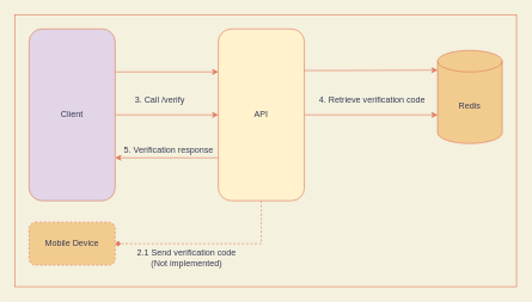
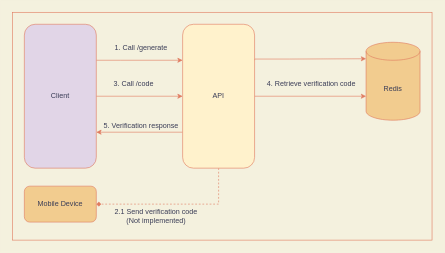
  <mxCell id="0" />
  <mxCell id="1" parent="0" />
  <mxCell id="2" value="" style="rounded=0;whiteSpace=wrap;html=1;sketch=0;fontColor=#393C56;strokeColor=#E07A5F;fillColor=none;" vertex="1" parent="1"><mxGeometry x="20" y="20" width="700" height="380" as="geometry" /></mxCell>
  <mxCell id="3" style="edgeStyle=orthogonalEdgeStyle;rounded=0;orthogonalLoop=1;jettySize=auto;html=1;entryX=0;entryY=0.25;entryDx=0;entryDy=0;labelBackgroundColor=#F4F1DE;strokeColor=#E07A5F;fontColor=#393C56;" edge="1" parent="1" target="10"><mxGeometry relative="1" as="geometry"><mxPoint x="160" y="100" as="sourcePoint" /><Array as="points"><mxPoint x="200" y="100" /><mxPoint x="200" y="100" /></Array></mxGeometry></mxCell>
  <mxCell id="4" style="edgeStyle=orthogonalEdgeStyle;rounded=0;orthogonalLoop=1;jettySize=auto;html=1;entryX=0;entryY=0.5;entryDx=0;entryDy=0;labelBackgroundColor=#F4F1DE;strokeColor=#E07A5F;fontColor=#393C56;" edge="1" parent="1" source="5" target="10"><mxGeometry relative="1" as="geometry"><Array as="points" /></mxGeometry></mxCell>
  <mxCell id="5" value="Client" style="rounded=1;whiteSpace=wrap;html=1;fillColor=#e1d5e7;strokeColor=#E07A5F;fontColor=#393C56;" vertex="1" parent="1"><mxGeometry x="40" y="40" width="120" height="240" as="geometry" /></mxCell>
  <mxCell id="6" style="edgeStyle=orthogonalEdgeStyle;rounded=0;orthogonalLoop=1;jettySize=auto;html=1;entryX=0;entryY=0;entryDx=0;entryDy=27.5;entryPerimeter=0;exitX=1;exitY=0.25;exitDx=0;exitDy=0;labelBackgroundColor=#F4F1DE;strokeColor=#E07A5F;fontColor=#393C56;" edge="1" parent="1" source="10" target="12"><mxGeometry relative="1" as="geometry"><Array as="points"><mxPoint x="424" y="98" /><mxPoint x="482" y="98" /></Array></mxGeometry></mxCell>
  <mxCell id="7" style="edgeStyle=orthogonalEdgeStyle;rounded=0;orthogonalLoop=1;jettySize=auto;html=1;entryX=1;entryY=0.5;entryDx=0;entryDy=0;dashed=1;labelBackgroundColor=#F4F1DE;strokeColor=#E07A5F;fontColor=#393C56;endArrow=diamond;" edge="1" parent="1" source="10" target="13"><mxGeometry relative="1" as="geometry"><Array as="points"><mxPoint x="364" y="340" /></Array></mxGeometry></mxCell>
  <mxCell id="8" style="edgeStyle=orthogonalEdgeStyle;rounded=0;orthogonalLoop=1;jettySize=auto;html=1;entryX=0;entryY=0;entryDx=0;entryDy=90;entryPerimeter=0;labelBackgroundColor=#F4F1DE;strokeColor=#E07A5F;fontColor=#393C56;" edge="1" parent="1" source="10" target="12"><mxGeometry relative="1" as="geometry"><Array as="points" /></mxGeometry></mxCell>
  <mxCell id="9" style="edgeStyle=orthogonalEdgeStyle;rounded=0;orthogonalLoop=1;jettySize=auto;html=1;exitX=0;exitY=0.75;exitDx=0;exitDy=0;entryX=1;entryY=0.75;entryDx=0;entryDy=0;labelBackgroundColor=#F4F1DE;strokeColor=#E07A5F;fontColor=#393C56;" edge="1" parent="1" source="10" target="5"><mxGeometry relative="1" as="geometry" /></mxCell>
  <mxCell id="10" value="API" style="rounded=1;whiteSpace=wrap;html=1;fillColor=#fff2cc;strokeColor=#E07A5F;fontColor=#393C56;" vertex="1" parent="1"><mxGeometry x="304" y="40" width="120" height="240" as="geometry" /></mxCell>
+ <mxCell id="11" value="1. Call /generate" style="text;html=1;strokeColor=none;fillColor=none;align=center;verticalAlign=middle;whiteSpace=wrap;rounded=0;fontColor=#393C56;" vertex="1" parent="1"><mxGeometry x="180" y="70" width="110" height="20" as="geometry" /></mxCell>
  <mxCell id="12" value="Redis" style="shape=cylinder3;whiteSpace=wrap;html=1;boundedLbl=1;backgroundOutline=1;size=15;fillColor=#F2CC8F;strokeColor=#E07A5F;fontColor=#393C56;" vertex="1" parent="1"><mxGeometry x="610" y="70" width="90" height="130" as="geometry" /></mxCell>
- <mxCell id="13" value="Mobile Device" style="rounded=1;whiteSpace=wrap;html=1;fillColor=#F2CC8F;strokeColor=#E07A5F;fontColor=#393C56;dashed=1;" vertex="1" parent="1"><mxGeometry x="40" y="310" width="120" height="60" as="geometry" /></mxCell>
+ <mxCell id="13" value="Mobile Device" style="rounded=1;whiteSpace=wrap;html=1;fillColor=#F2CC8F;strokeColor=#E07A5F;fontColor=#393C56;" vertex="1" parent="1"><mxGeometry x="40" y="310" width="120" height="60" as="geometry" /></mxCell>
  <mxCell id="14" value="2.1 Send verification code&lt;br&gt;(Not implemented)" style="text;html=1;strokeColor=none;fillColor=none;align=center;verticalAlign=middle;whiteSpace=wrap;rounded=0;fontColor=#393C56;" vertex="1" parent="1"><mxGeometry x="180" y="350" width="160" height="20" as="geometry" /></mxCell>
- <mxCell id="15" value="3. Call /verify" style="text;html=1;strokeColor=none;fillColor=none;align=center;verticalAlign=middle;whiteSpace=wrap;rounded=0;fontColor=#393C56;" vertex="1" parent="1"><mxGeometry x="180" y="130" width="85" height="20" as="geometry" /></mxCell>
+ <mxCell id="15" value="3. Call /code" style="text;html=1;strokeColor=none;fillColor=none;align=center;verticalAlign=middle;whiteSpace=wrap;rounded=0;fontColor=#393C56;" vertex="1" parent="1"><mxGeometry x="180" y="130" width="85" height="20" as="geometry" /></mxCell>
  <mxCell id="16" value="4. Retrieve verification code" style="text;html=1;strokeColor=none;fillColor=none;align=center;verticalAlign=middle;whiteSpace=wrap;rounded=0;fontColor=#393C56;" vertex="1" parent="1"><mxGeometry x="434" y="130" width="170" height="20" as="geometry" /></mxCell>
  <mxCell id="17" value="5. Verification response" style="text;html=1;strokeColor=none;fillColor=none;align=center;verticalAlign=middle;whiteSpace=wrap;rounded=0;fontColor=#393C56;" vertex="1" parent="1"><mxGeometry x="170" y="200" width="130" height="20" as="geometry" /></mxCell>
